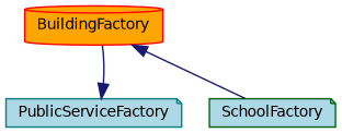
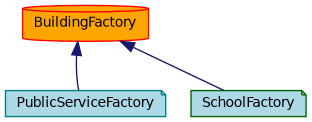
  digraph {
    node [fillcolor=lightblue fontname=Helvetica fontsize=10 shape=note style=filled]
    edge [color=midnightblue dir=back fontname=Helvetica fontsize=10 labelfontname=Helvetica labelfontsize=10 style=solid]
    n1 [color=darkgreen fontcolor=black height=0.2 label=SchoolFactory width=0.4]
    n2 [color=teal height=0.2 label=PublicServiceFactory width=0.4]
    n3 [color=red fillcolor=orange height=0.2 label=BuildingFactory shape=cylinder width=0.4]
    n3 -> n1
-   n2 -> n3
+   n3 -> n2
  }
